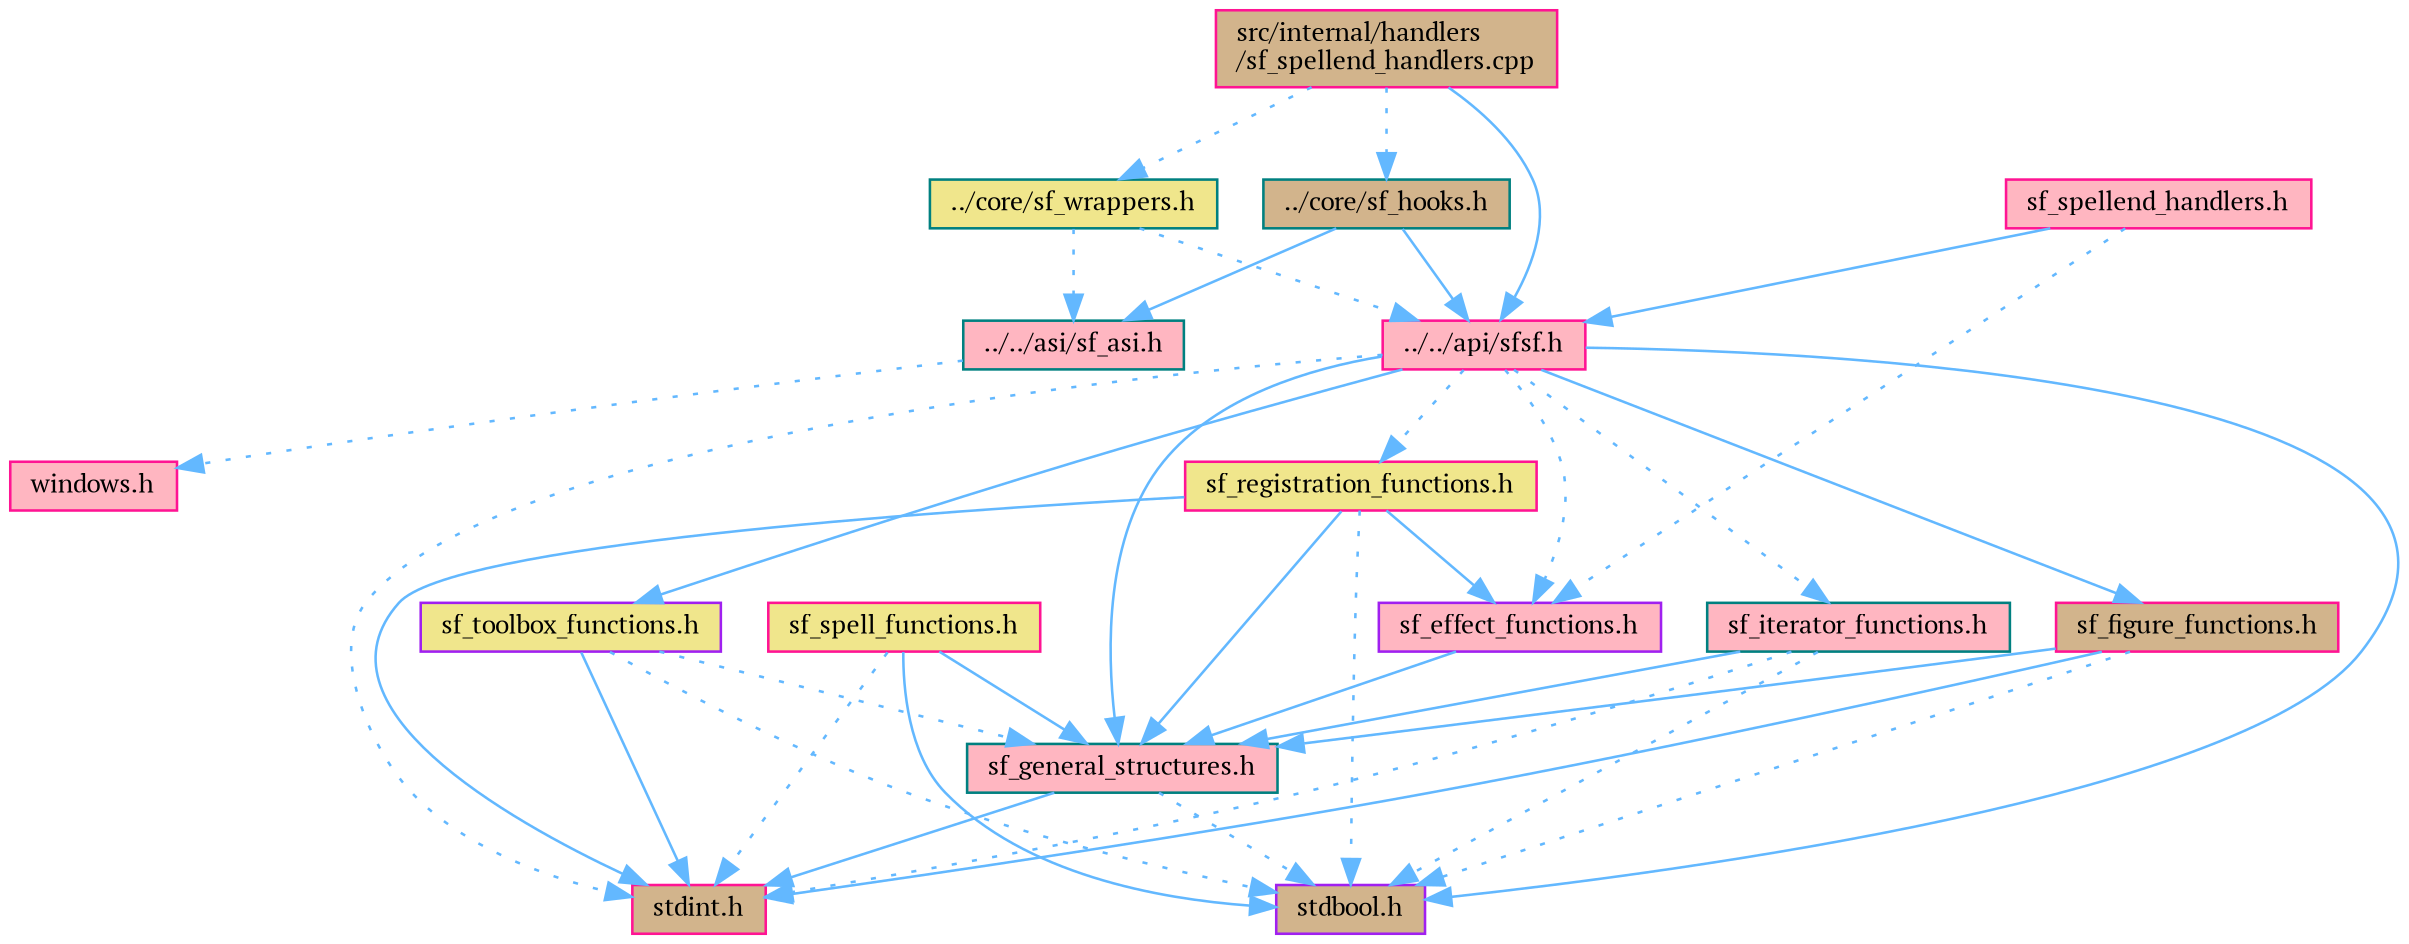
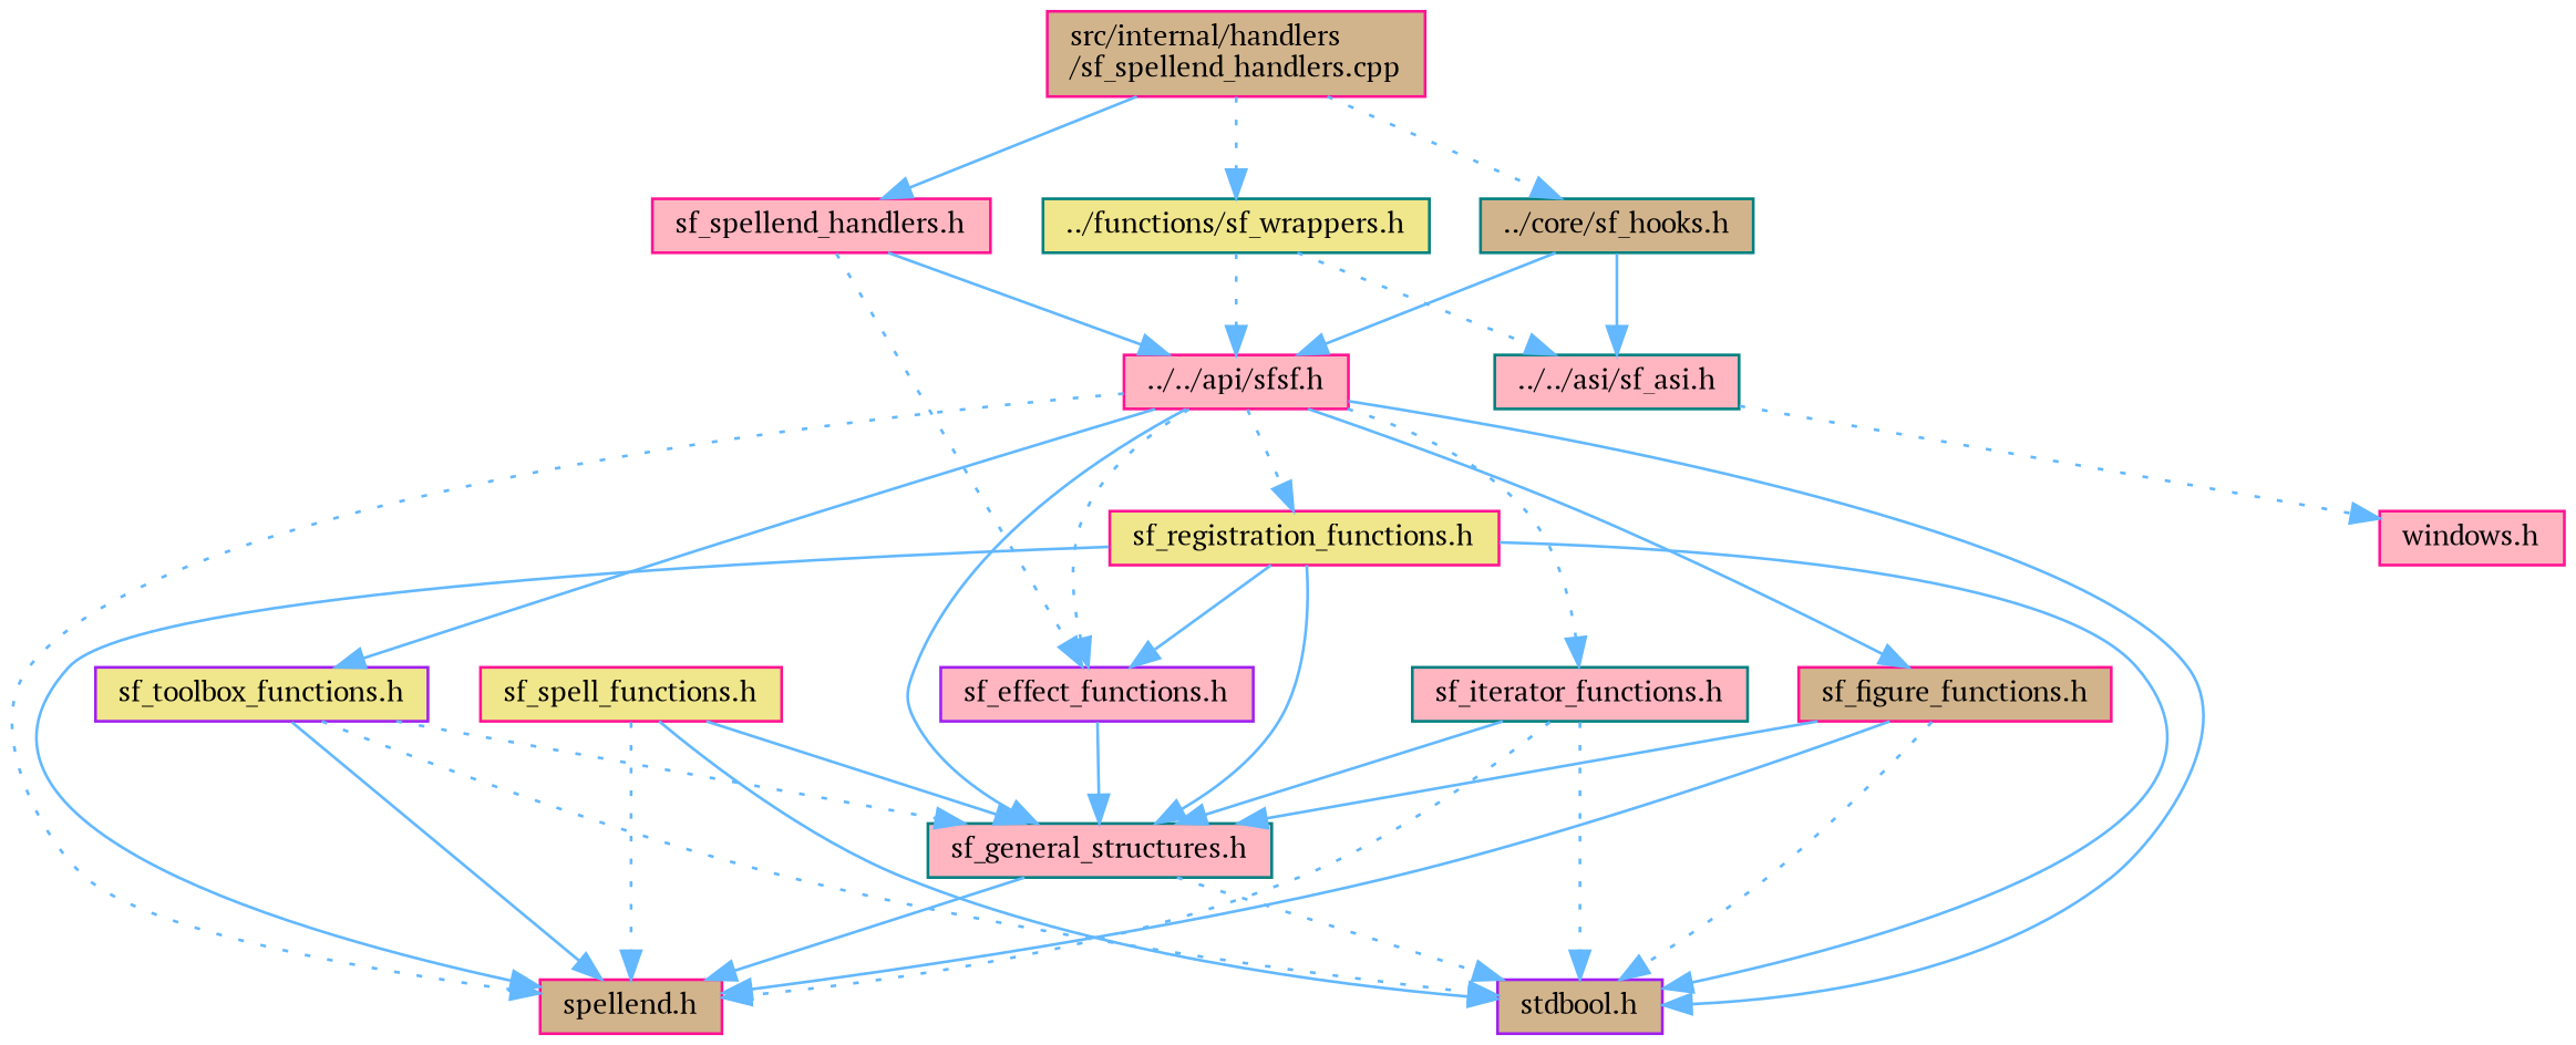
  digraph {
    fontname="PT Serif"
    node [color=deeppink fillcolor=lightpink fontname="PT Serif" fontsize=10 shape=box style=filled]
    edge [color=steelblue1 fontname="PT Serif" fontsize=10 labelfontname=Helvetica labelfontsize=10 style=solid]
    n1 [fillcolor=tan fontcolor=black height=0.2 label="src/internal/handlers\l/sf_spellend_handlers.cpp" width=0.4]
    n2 [height=0.2 label="sf_spellend_handlers.h" width=0.4]
    n3 [color=teal fillcolor=tan height=0.2 label="../core/sf_hooks.h" width=0.4]
-   n4 [color=teal fillcolor=khaki height=0.2 label="../core/sf_wrappers.h" width=0.4]
+   n4 [color=teal fillcolor=khaki height=0.2 label="../functions/sf_wrappers.h" width=0.4]
    n5 [height=0.2 label="../../api/sfsf.h" width=0.4]
    n6 [color=purple height=0.2 label="sf_effect_functions.h" width=0.4]
    n7 [color=teal height=0.2 label="../../asi/sf_asi.h" width=0.4]
    n8 [color=teal height=0.2 label="sf_general_structures.h" width=0.4]
-   n9 [fillcolor=tan height=0.2 label="stdint.h" width=0.4]
+   n9 [fillcolor=tan height=0.2 label="spellend.h" width=0.4]
    n10 [fillcolor=tan height=0.2 label="sf_figure_functions.h" width=0.4]
    n11 [color=teal height=0.2 label="sf_iterator_functions.h" width=0.4]
    n12 [color=purple fillcolor=khaki height=0.2 label="sf_toolbox_functions.h" width=0.4]
    n13 [fillcolor=khaki height=0.2 label="sf_registration_functions.h" width=0.4]
    n14 [color=purple fillcolor=tan height=0.2 label="stdbool.h" width=0.4]
    n15 [fillcolor=khaki height=0.2 label="sf_spell_functions.h" width=0.4]
    n16 [height=0.2 label="windows.h" width=0.4]
-   n1 -> n5
+   n1 -> n2
    n1 -> n3 [style=dotted]
    n1 -> n4 [style=dotted]
    n2 -> n5
    n2 -> n6 [style=dotted]
    n3 -> n5
    n3 -> n7
    n4 -> n5 [style=dotted]
    n4 -> n7 [style=dotted]
    n5 -> n6 [style=dotted]
    n5 -> n8
    n5 -> n9 [style=dotted]
    n5 -> n10
    n5 -> n11 [style=dotted]
    n5 -> n12
    n5 -> n13 [style=dotted]
    n5 -> n14
    n6 -> n8
    n7 -> n16 [style=dotted]
    n8 -> n9
    n8 -> n14 [style=dotted]
    n10 -> n8
    n10 -> n9
    n10 -> n14 [style=dotted]
    n11 -> n8
    n11 -> n9 [style=dotted]
    n11 -> n14 [style=dotted]
    n12 -> n8 [style=dotted]
    n12 -> n9
    n12 -> n14 [style=dotted]
    n13 -> n6
    n13 -> n8
    n13 -> n9
-   n13 -> n14 [style=dotted]
+   n13 -> n14
    n15 -> n8
    n15 -> n9 [style=dotted]
    n15 -> n14
  }
